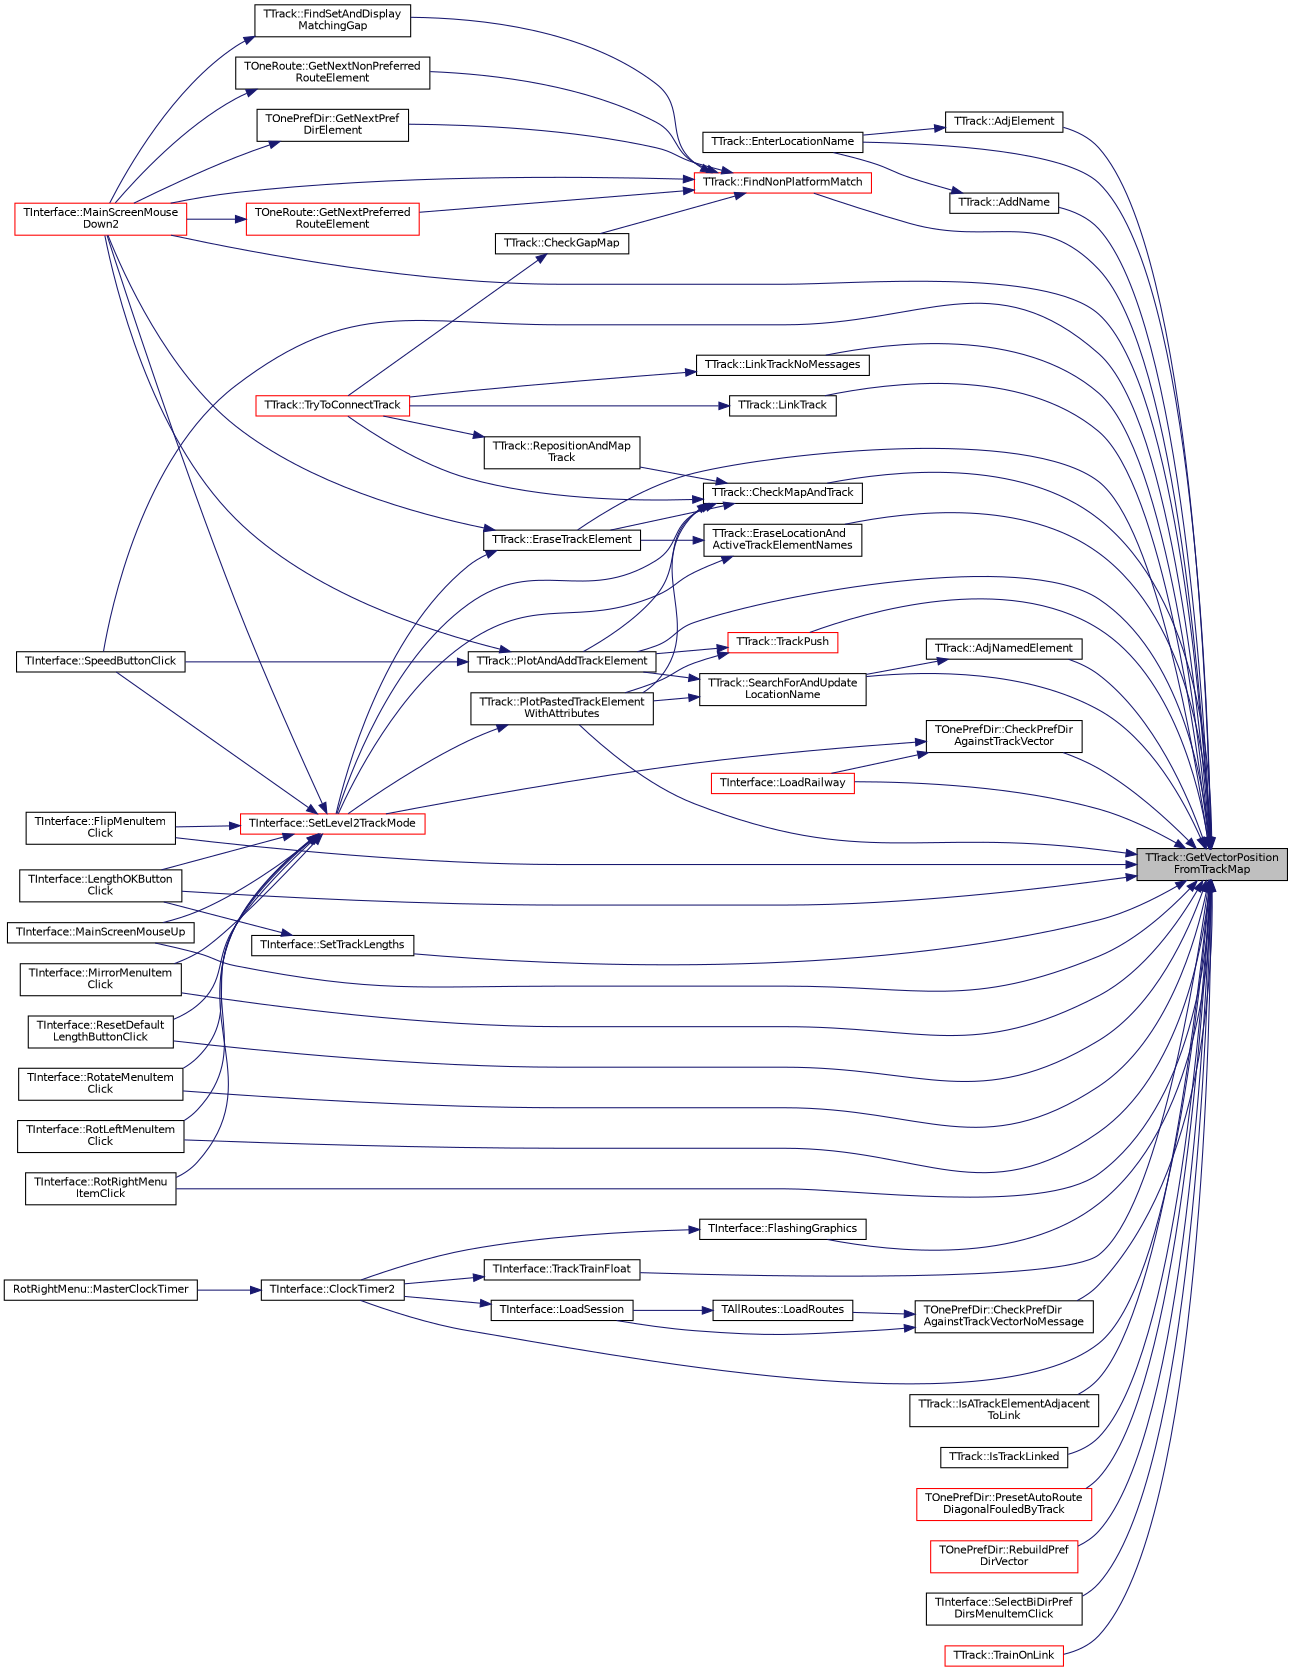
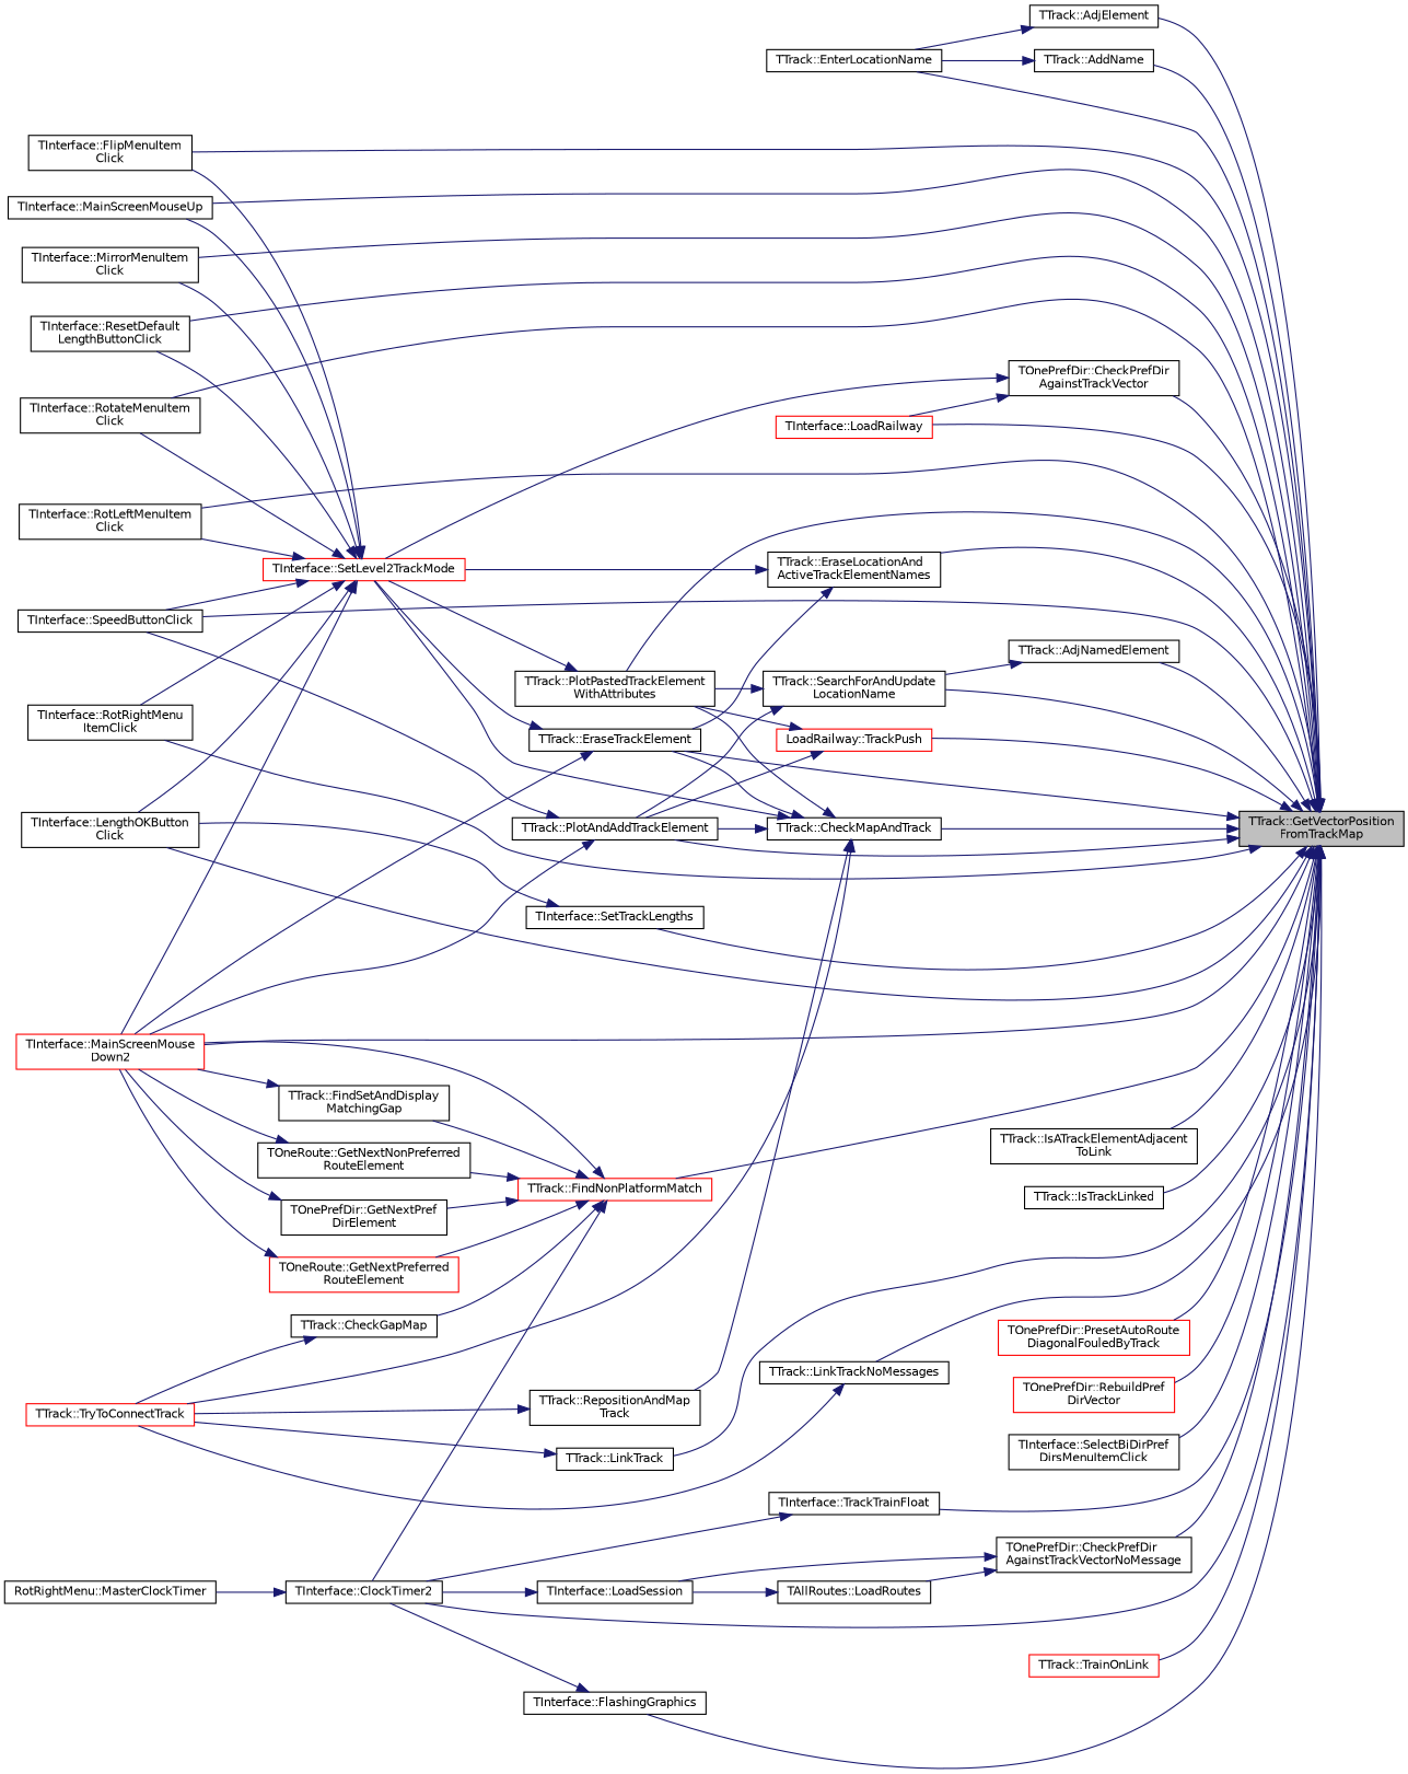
  digraph {
    rankdir=RL
    node [color=black fillcolor=white fontname=Helvetica fontsize=10 shape=record style=filled]
    edge [color=midnightblue dir=back fontname=Helvetica fontsize=10 labelfontname=Helvetica labelfontsize=10 style=solid]
    n1 [fillcolor=grey75 fontcolor=black height=0.2 label="TTrack::GetVectorPosition\lFromTrackMap" width=0.4]
    n2 [height=0.2 label="TTrack::AddName" width=0.4]
    n3 [height=0.2 label="TTrack::EnterLocationName" width=0.4]
    n4 [height=0.2 label="TTrack::SearchForAndUpdate\lLocationName" width=0.4]
    n5 [height=0.2 label="TTrack::PlotAndAddTrackElement" width=0.4]
    n6 [color=red height=0.2 label="TInterface::MainScreenMouse\lDown2" width=0.4]
    n7 [height=0.2 label="TInterface::SpeedButtonClick" width=0.4]
    n8 [height=0.2 label="TTrack::PlotPastedTrackElement\lWithAttributes" width=0.4]
    n9 [height=0.2 label="TInterface::FlipMenuItem\lClick" width=0.4]
    n10 [height=0.2 label="TInterface::LengthOKButton\lClick" width=0.4]
    n11 [height=0.2 label="TInterface::MainScreenMouseUp" width=0.4]
    n12 [height=0.2 label="TInterface::MirrorMenuItem\lClick" width=0.4]
    n13 [height=0.2 label="TInterface::ResetDefault\lLengthButtonClick" width=0.4]
    n14 [height=0.2 label="TInterface::RotateMenuItem\lClick" width=0.4]
    n15 [height=0.2 label="TInterface::RotLeftMenuItem\lClick" width=0.4]
    n16 [height=0.2 label="TInterface::RotRightMenu\lItemClick" width=0.4]
    n17 [height=0.2 label="TTrack::AdjElement" width=0.4]
    n18 [height=0.2 label="TTrack::AdjNamedElement" width=0.4]
    n19 [height=0.2 label="TTrack::CheckMapAndTrack" width=0.4]
    n20 [height=0.2 label="TTrack::EraseTrackElement" width=0.4]
    n21 [height=0.2 label="TOnePrefDir::CheckPrefDir\lAgainstTrackVector" width=0.4]
    n22 [height=0.2 label="TOnePrefDir::CheckPrefDir\lAgainstTrackVectorNoMessage" width=0.4]
    n23 [height=0.2 label="TInterface::ClockTimer2" width=0.4]
    n24 [height=0.2 label="TTrack::EraseLocationAnd\lActiveTrackElementNames" width=0.4]
    n25 [color=red height=0.2 label="TTrack::FindNonPlatformMatch" width=0.4]
    n26 [height=0.2 label="TInterface::FlashingGraphics" width=0.4]
    n27 [height=0.2 label="TTrack::IsATrackElementAdjacent\lToLink" width=0.4]
    n28 [height=0.2 label="TTrack::IsTrackLinked" width=0.4]
    n29 [height=0.2 label="TTrack::LinkTrack" width=0.4]
    n30 [height=0.2 label="TTrack::LinkTrackNoMessages" width=0.4]
    n31 [color=red height=0.2 label="TOnePrefDir::PresetAutoRoute\lDiagonalFouledByTrack" width=0.4]
    n32 [color=red height=0.2 label="TOnePrefDir::RebuildPref\lDirVector" width=0.4]
    n33 [height=0.2 label="TInterface::SelectBiDirPref\lDirsMenuItemClick" width=0.4]
    n34 [height=0.2 label="TInterface::SetTrackLengths" width=0.4]
-   n35 [color=red height=0.2 label="TTrack::TrackPush" width=0.4]
+   n35 [color=red height=0.2 label="LoadRailway::TrackPush" width=0.4]
    n36 [height=0.2 label="TInterface::TrackTrainFloat" width=0.4]
    n37 [color=red height=0.2 label="TTrack::TrainOnLink" width=0.4]
    n38 [color=red height=0.2 label="TInterface::LoadRailway" width=0.4]
    n39 [color=red height=0.2 label="TInterface::SetLevel2TrackMode" width=0.4]
    n40 [height=0.2 label="TTrack::RepositionAndMap\lTrack" width=0.4]
    n41 [color=red height=0.2 label="TTrack::TryToConnectTrack" width=0.4]
    n42 [height=0.2 label="TAllRoutes::LoadRoutes" width=0.4]
    n43 [height=0.2 label="TInterface::LoadSession" width=0.4]
    n44 [height=0.2 label="RotRightMenu::MasterClockTimer" width=0.4]
    n45 [height=0.2 label="TTrack::CheckGapMap" width=0.4]
    n46 [height=0.2 label="TTrack::FindSetAndDisplay\lMatchingGap" width=0.4]
    n47 [height=0.2 label="TOneRoute::GetNextNonPreferred\lRouteElement" width=0.4]
    n48 [height=0.2 label="TOnePrefDir::GetNextPref\lDirElement" width=0.4]
    n49 [color=red height=0.2 label="TOneRoute::GetNextPreferred\lRouteElement" width=0.4]
    n1 -> n2
    n1 -> n3
    n1 -> n4
    n1 -> n5
    n1 -> n6
    n1 -> n7
    n1 -> n8
    n1 -> n9
    n1 -> n10
    n1 -> n11
    n1 -> n12
    n1 -> n13
    n1 -> n14
    n1 -> n15
    n1 -> n16
    n1 -> n17
    n1 -> n18
    n1 -> n19
    n1 -> n20
    n1 -> n21
    n1 -> n22
    n1 -> n23
    n1 -> n24
    n1 -> n25
    n1 -> n26
    n1 -> n27
    n1 -> n28
    n1 -> n29
    n1 -> n30
    n1 -> n31
    n1 -> n32
    n1 -> n33
    n1 -> n34
    n1 -> n35
    n1 -> n36
    n1 -> n37
    n1 -> n38
    n2 -> n3
    n4 -> n5
    n4 -> n8
    n5 -> n6
    n5 -> n7
    n8 -> n39
    n17 -> n3
    n18 -> n4
    n19 -> n5
    n19 -> n8
    n19 -> n20
    n19 -> n39
    n19 -> n40
    n19 -> n41
    n20 -> n6
    n20 -> n39
    n21 -> n38
    n21 -> n39
    n22 -> n42
    n22 -> n43
    n23 -> n44
    n24 -> n20
    n24 -> n39
    n25 -> n6
+   n25 -> n23
    n25 -> n45
    n25 -> n46
    n25 -> n47
    n25 -> n48
    n25 -> n49
    n26 -> n23
    n29 -> n41
    n30 -> n41
    n34 -> n10
    n35 -> n5
    n35 -> n8
    n36 -> n23
    n39 -> n6
    n39 -> n7
    n39 -> n9
    n39 -> n10
    n39 -> n11
    n39 -> n12
    n39 -> n13
    n39 -> n14
    n39 -> n15
    n39 -> n16
    n40 -> n41
    n42 -> n43
    n43 -> n23
    n45 -> n41
    n46 -> n6
    n47 -> n6
    n48 -> n6
    n49 -> n6
  }
